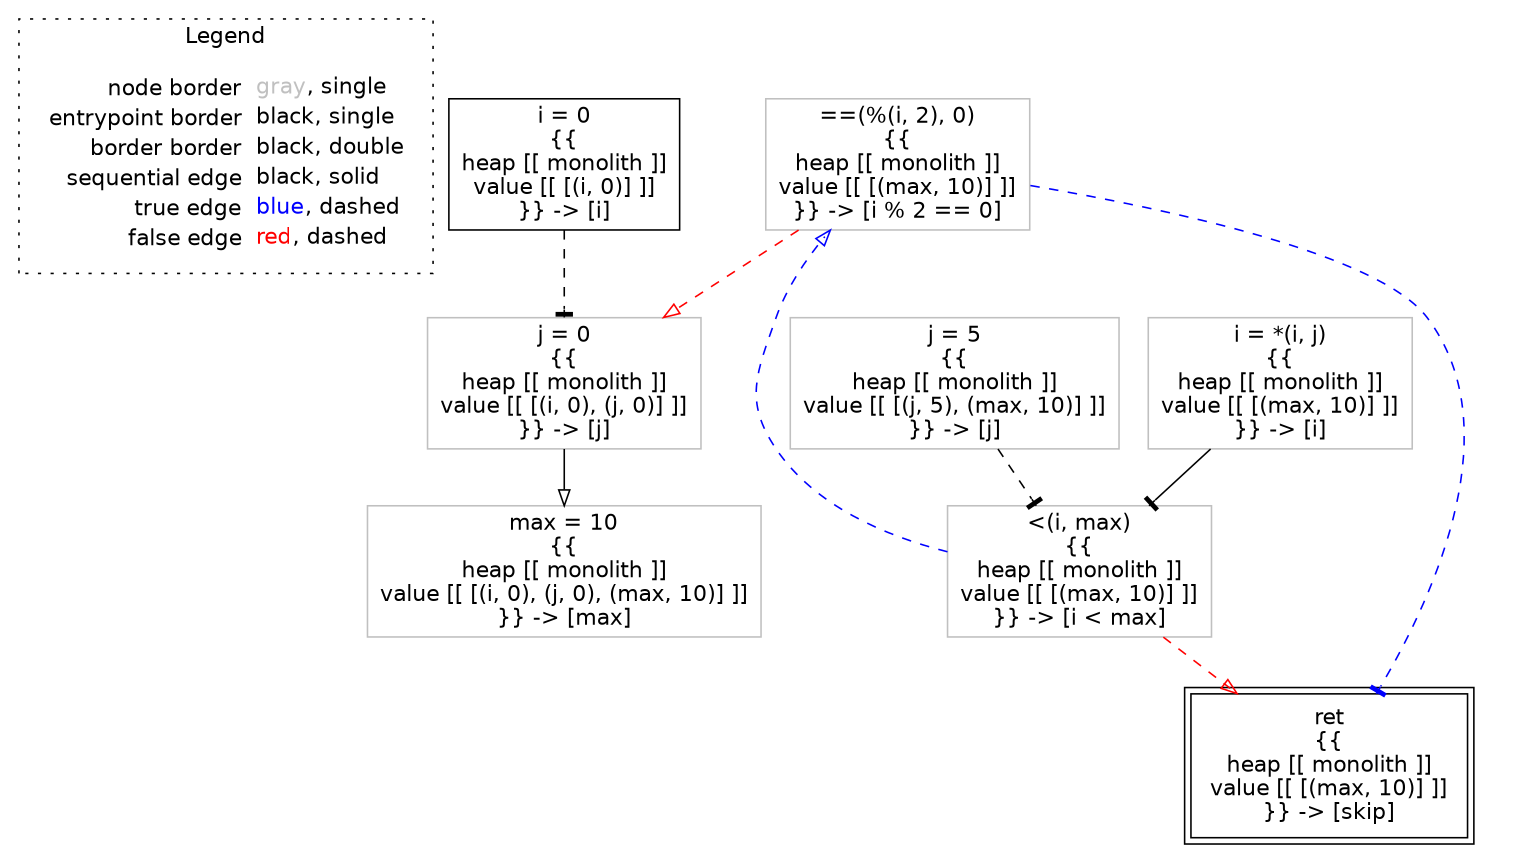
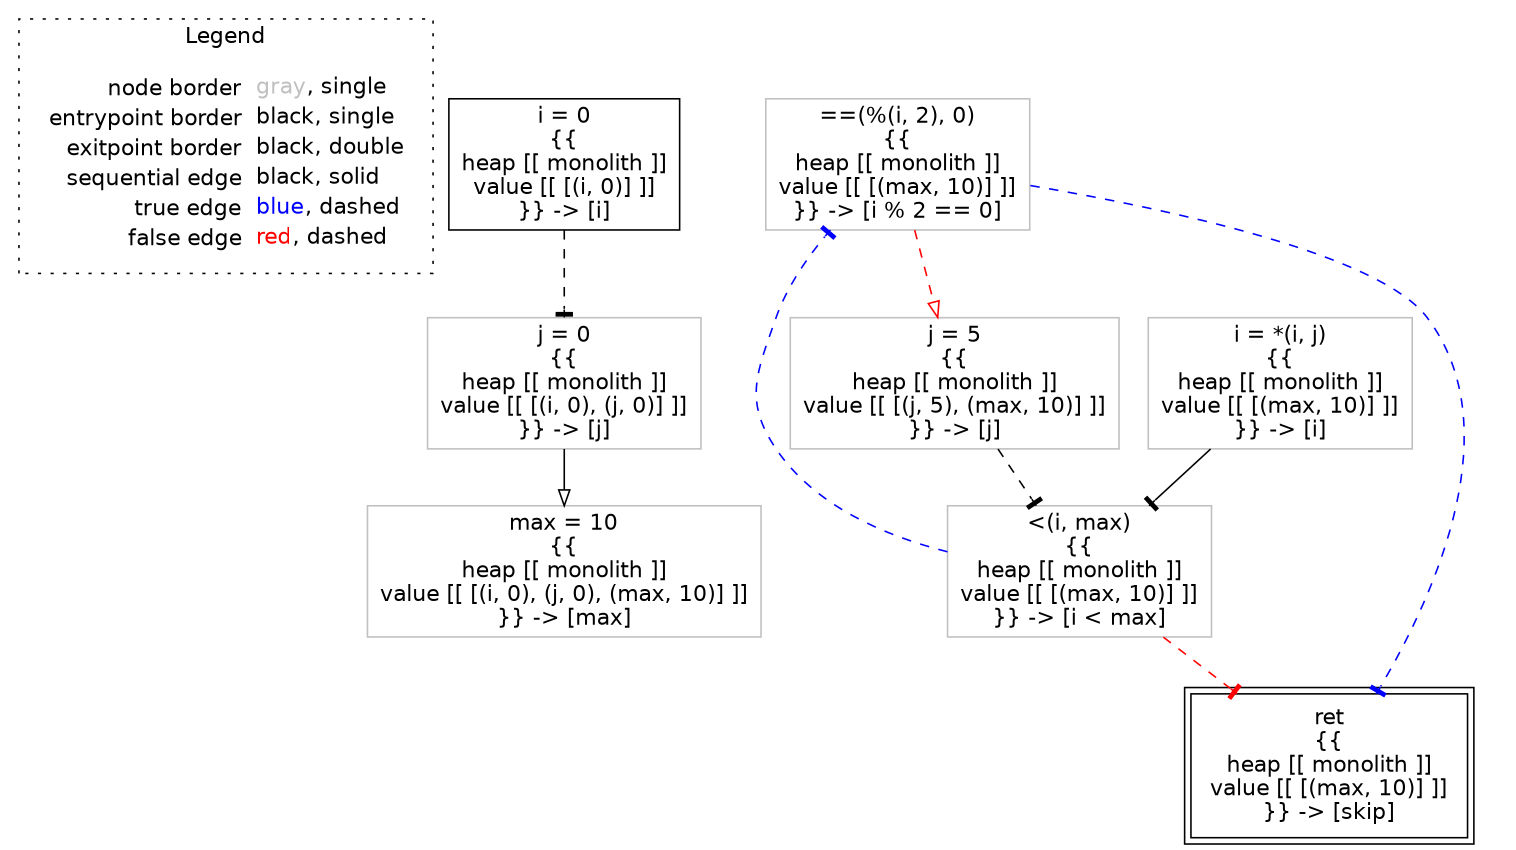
  digraph {
    fontname="DejaVu Sans"
    node [fontname="DejaVu Sans" shape=rect color=gray]
    edge [arrowhead=tee color=black fontname="DejaVu Sans" style=dashed]
-   n1 [label=<<table border="0" cellpadding="2" cellspacing="0" cellborder="0"><tr><td align="right">node border&nbsp;</td><td align="left"><font color="gray">gray</font>, single</td></tr><tr><td align="right">entrypoint border&nbsp;</td><td align="left"><font color="black">black</font>, single</td></tr><tr><td align="right">border border&nbsp;</td><td align="left"><font color="black">black</font>, double</td></tr><tr><td align="right">sequential edge&nbsp;</td><td align="left"><font color="black">black</font>, solid</td></tr><tr><td align="right">true edge&nbsp;</td><td align="left"><font color="blue">blue</font>, dashed</td></tr><tr><td align="right">false edge&nbsp;</td><td align="left"><font color="red">red</font>, dashed</td></tr></table>> shape=plaintext color=""]
+   n1 [label=<<table border="0" cellpadding="2" cellspacing="0" cellborder="0"><tr><td align="right">node border&nbsp;</td><td align="left"><font color="gray">gray</font>, single</td></tr><tr><td align="right">entrypoint border&nbsp;</td><td align="left"><font color="black">black</font>, single</td></tr><tr><td align="right">exitpoint border&nbsp;</td><td align="left"><font color="black">black</font>, double</td></tr><tr><td align="right">sequential edge&nbsp;</td><td align="left"><font color="black">black</font>, solid</td></tr><tr><td align="right">true edge&nbsp;</td><td align="left"><font color="blue">blue</font>, dashed</td></tr><tr><td align="right">false edge&nbsp;</td><td align="left"><font color="red">red</font>, dashed</td></tr></table>> shape=plaintext color=""]
    n2 [color=black label=<i = 0<BR/>{{<BR/>heap [[ monolith ]]<BR/>value [[ [(i, 0)] ]]<BR/>}} -&gt; [i]>]
    n3 [label=<j = 0<BR/>{{<BR/>heap [[ monolith ]]<BR/>value [[ [(i, 0), (j, 0)] ]]<BR/>}} -&gt; [j]>]
    n4 [label=<max = 10<BR/>{{<BR/>heap [[ monolith ]]<BR/>value [[ [(i, 0), (j, 0), (max, 10)] ]]<BR/>}} -&gt; [max]>]
    n5 [label=<&lt;(i, max)<BR/>{{<BR/>heap [[ monolith ]]<BR/>value [[ [(max, 10)] ]]<BR/>}} -&gt; [i &lt; max]>]
    n6 [label=<==(%(i, 2), 0)<BR/>{{<BR/>heap [[ monolith ]]<BR/>value [[ [(max, 10)] ]]<BR/>}} -&gt; [i % 2 == 0]>]
    n7 [color=black label=<ret<BR/>{{<BR/>heap [[ monolith ]]<BR/>value [[ [(max, 10)] ]]<BR/>}} -&gt; [skip]> peripheries=2]
    n8 [label=<j = 5<BR/>{{<BR/>heap [[ monolith ]]<BR/>value [[ [(j, 5), (max, 10)] ]]<BR/>}} -&gt; [j]>]
    n9 [label=<i = *(i, j)<BR/>{{<BR/>heap [[ monolith ]]<BR/>value [[ [(max, 10)] ]]<BR/>}} -&gt; [i]>]
    subgraph cluster_1 {
      label=Legend
      style=dotted
      n1
    }
    n2 -> n3
    n3 -> n4 [arrowhead=onormal style=""]
-   n5 -> n6 [arrowhead=onormal color=blue]
-   n5 -> n7 [arrowhead=onormal color=red]
+   n5 -> n6 [color=blue]
+   n5 -> n7 [color=red]
    n6 -> n7 [color=blue]
-   n6 -> n3 [arrowhead=onormal color=red]
+   n6 -> n8 [arrowhead=onormal color=red]
    n8 -> n5
    n9 -> n5 [style=""]
  }
